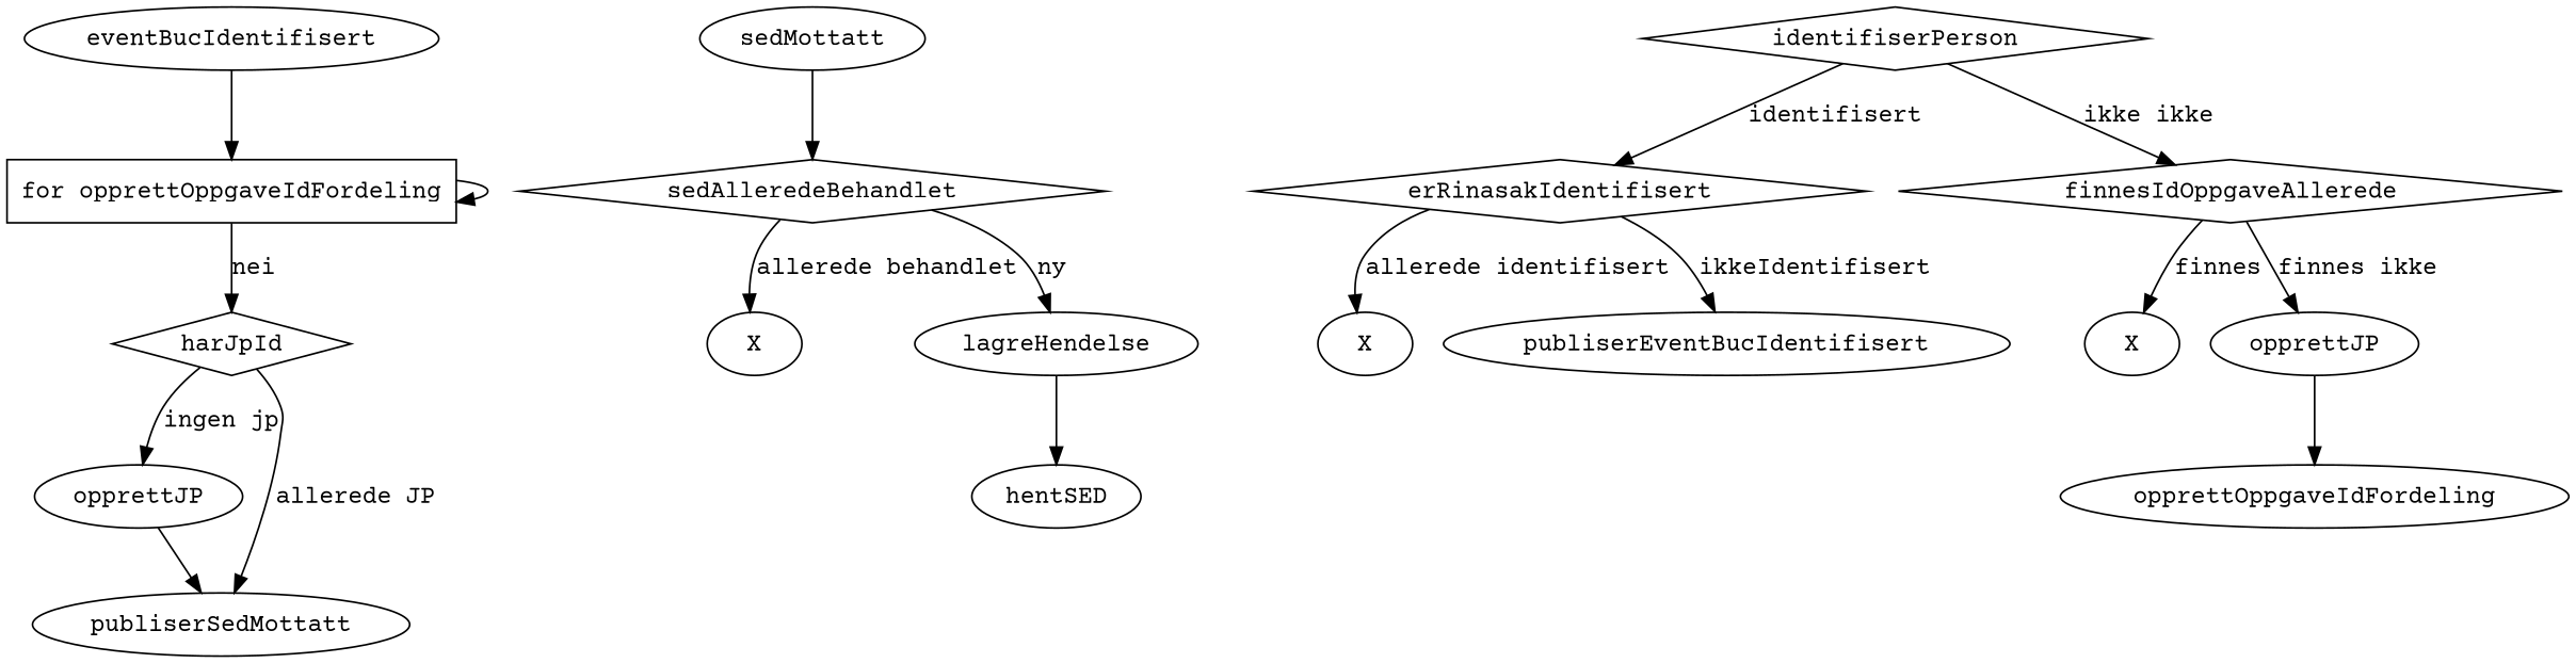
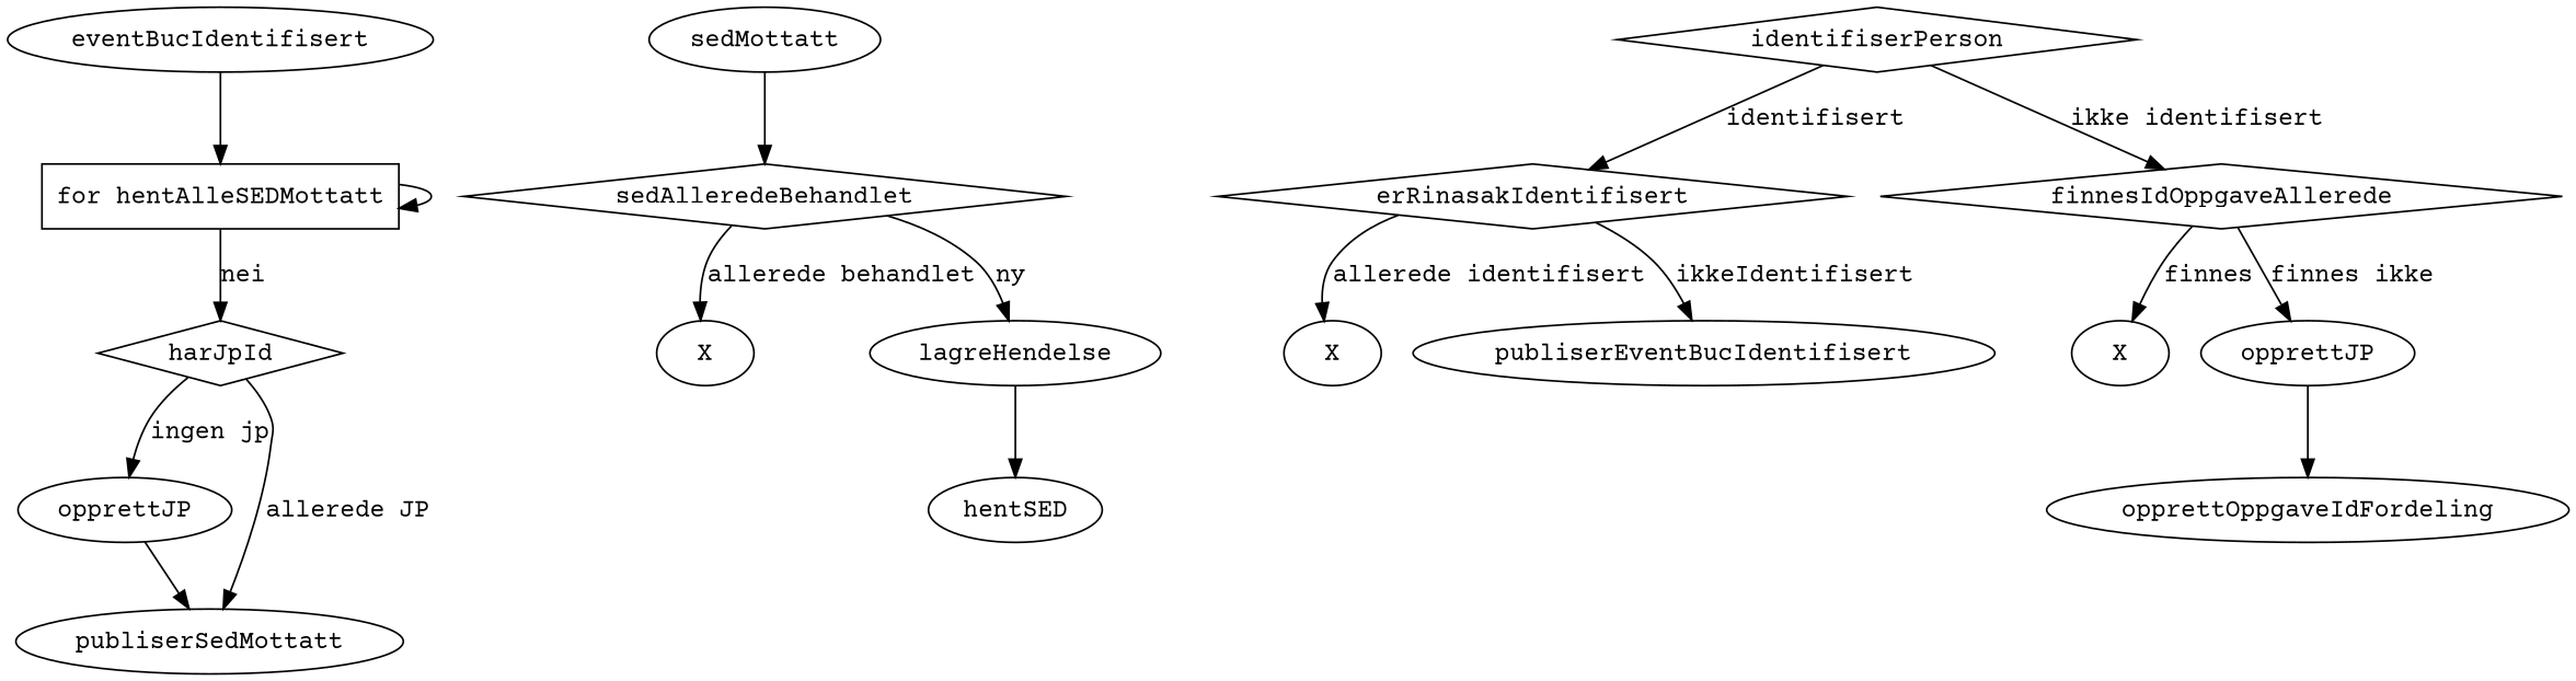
  digraph {
    fontname="Courier Prime"
    node [fontname="Courier Prime"]
    edge [fontname="Courier Prime"]
    harJpId [shape=diamond]
    n2 [label=opprettJP]
    publiserSedMottatt
-   n4 [label="for opprettOppgaveIdFordeling" shape=rectangle]
+   n4 [label="for hentAlleSEDMottatt" shape=rectangle]
    eventBucIdentifisert
    n6 [label=X]
    n7 [label=X]
    n8 [label=X]
    sedAlleredeBehandlet [shape=diamond]
    lagreHendelse
    hentSED
    identifiserPerson [shape=diamond]
    erRinasakIdentifisert [shape=diamond]
    finnesIdOppgaveAllerede [shape=diamond]
    publiserEventBucIdentifisert
    opprettJP
    opprettOppgaveIdFordeling
    sedMottatt
    subgraph sub_1 {
      harJpId
      n2
      publiserSedMottatt
      n4
      eventBucIdentifisert
    }
    harJpId -> n2 [label="ingen jp"]
    harJpId -> publiserSedMottatt [label="allerede JP"]
    n2 -> publiserSedMottatt
    n4 -> harJpId [label=nei]
    n4 -> n4
    eventBucIdentifisert -> n4
    sedAlleredeBehandlet -> n6 [label="allerede behandlet"]
    sedAlleredeBehandlet -> lagreHendelse [label=ny]
    lagreHendelse -> hentSED
    identifiserPerson -> erRinasakIdentifisert [label=identifisert]
-   identifiserPerson -> finnesIdOppgaveAllerede [label="ikke ikke"]
+   identifiserPerson -> finnesIdOppgaveAllerede [label="ikke identifisert"]
    erRinasakIdentifisert -> n7 [label="allerede identifisert"]
    erRinasakIdentifisert -> publiserEventBucIdentifisert [label=ikkeIdentifisert]
    finnesIdOppgaveAllerede -> n8 [label=finnes]
    finnesIdOppgaveAllerede -> opprettJP [label="finnes ikke"]
    opprettJP -> opprettOppgaveIdFordeling
    sedMottatt -> sedAlleredeBehandlet
  }
